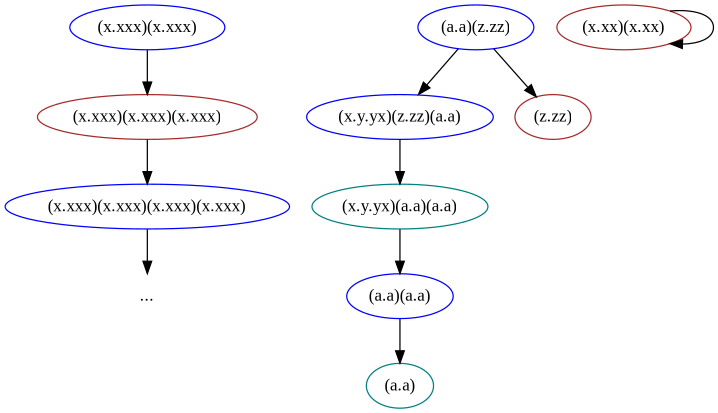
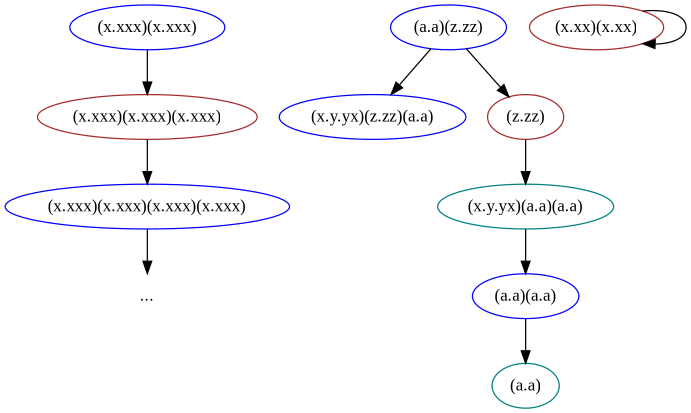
  digraph {
    fontname="Liberation Serif"
    node [color=blue fontname="Liberation Serif"]
    edge [fontname="Liberation Serif"]
    "..." [color=brown peripheries=0]
    "(\x.\y.yx)(\z.zz)(\a.a)"
    "(\x.\y.yx)(\a.a)(\a.a)" [color=teal]
    "(\a.a)(\a.a)"
    "(\a.a)(\z.zz)"
    "(\z.zz)" [color=brown]
    "(\a.a)" [color=teal]
    "(\x.xx)(\x.xx)" [color=brown]
    "(\x.xxx)(\x.xxx)"
    "(\x.xxx)(\x.xxx)(\x.xxx)" [color=brown]
    "(\x.xxx)(\x.xxx)(\x.xxx)(\x.xxx)"
-   "(\x.\y.yx)(\z.zz)(\a.a)" -> "(\x.\y.yx)(\a.a)(\a.a)"
+   "(\z.zz)" -> "(\x.\y.yx)(\a.a)(\a.a)"
    "(\x.\y.yx)(\a.a)(\a.a)" -> "(\a.a)(\a.a)"
    "(\a.a)(\a.a)" -> "(\a.a)"
    "(\a.a)(\z.zz)" -> "(\x.\y.yx)(\z.zz)(\a.a)"
    "(\a.a)(\z.zz)" -> "(\z.zz)"
    "(\x.xx)(\x.xx)" -> "(\x.xx)(\x.xx)"
    "(\x.xxx)(\x.xxx)" -> "(\x.xxx)(\x.xxx)(\x.xxx)"
    "(\x.xxx)(\x.xxx)(\x.xxx)" -> "(\x.xxx)(\x.xxx)(\x.xxx)(\x.xxx)"
    "(\x.xxx)(\x.xxx)(\x.xxx)(\x.xxx)" -> "..."
  }
